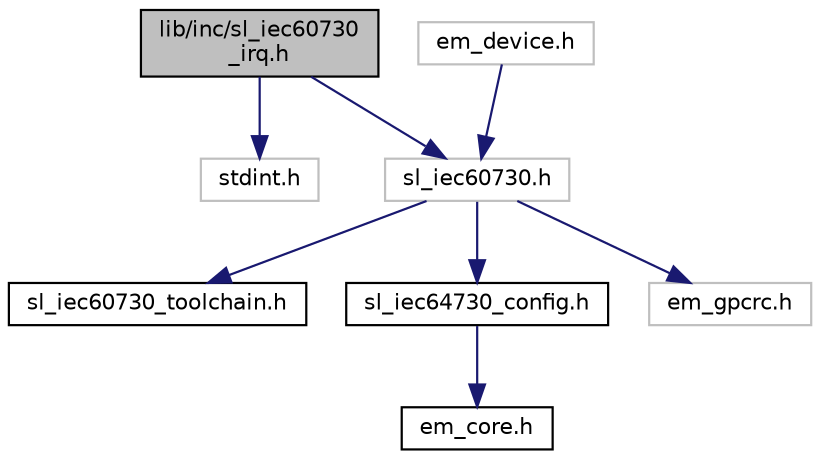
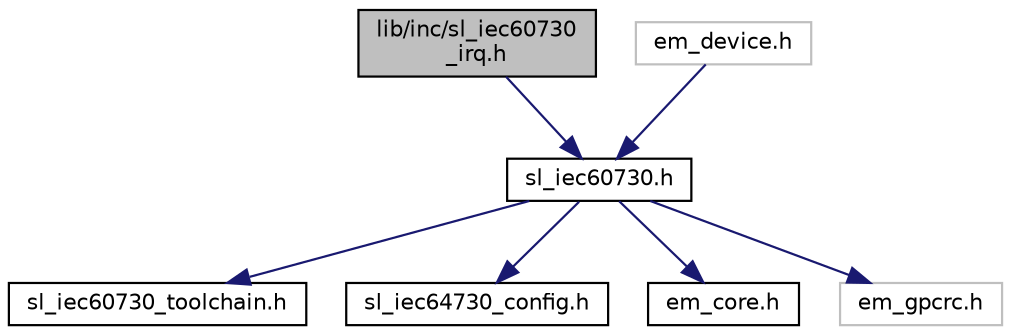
  digraph {
    node [color=black fillcolor=white fontname=Helvetica fontsize=10 shape=record style=filled]
    edge [color=midnightblue fontname=Helvetica fontsize=10 labelfontname=Helvetica labelfontsize=10 style=solid]
    n1 [fillcolor=grey75 fontcolor=black height=0.2 label="lib/inc/sl_iec60730\l_irq.h" width=0.4]
-   n2 [color=grey75 height=0.2 label="stdint.h" width=0.4]
-   n3 [color=grey75 height=0.2 label="sl_iec60730.h" width=0.4]
+   n3 [height=0.2 label="sl_iec60730.h" width=0.4]
    n4 [height=0.2 label="sl_iec60730_toolchain.h" width=0.4]
    n5 [height=0.2 label="sl_iec64730_config.h" width=0.4]
    n6 [height=0.2 label="em_core.h" width=0.4]
    n7 [color=grey75 height=0.2 label="em_gpcrc.h" width=0.4]
    n8 [color=grey75 height=0.2 label="em_device.h" width=0.4]
-   n1 -> n2
    n1 -> n3
    n3 -> n4
    n3 -> n5
-   n5 -> n6
+   n3 -> n6
    n3 -> n7
    n8 -> n3
  }
